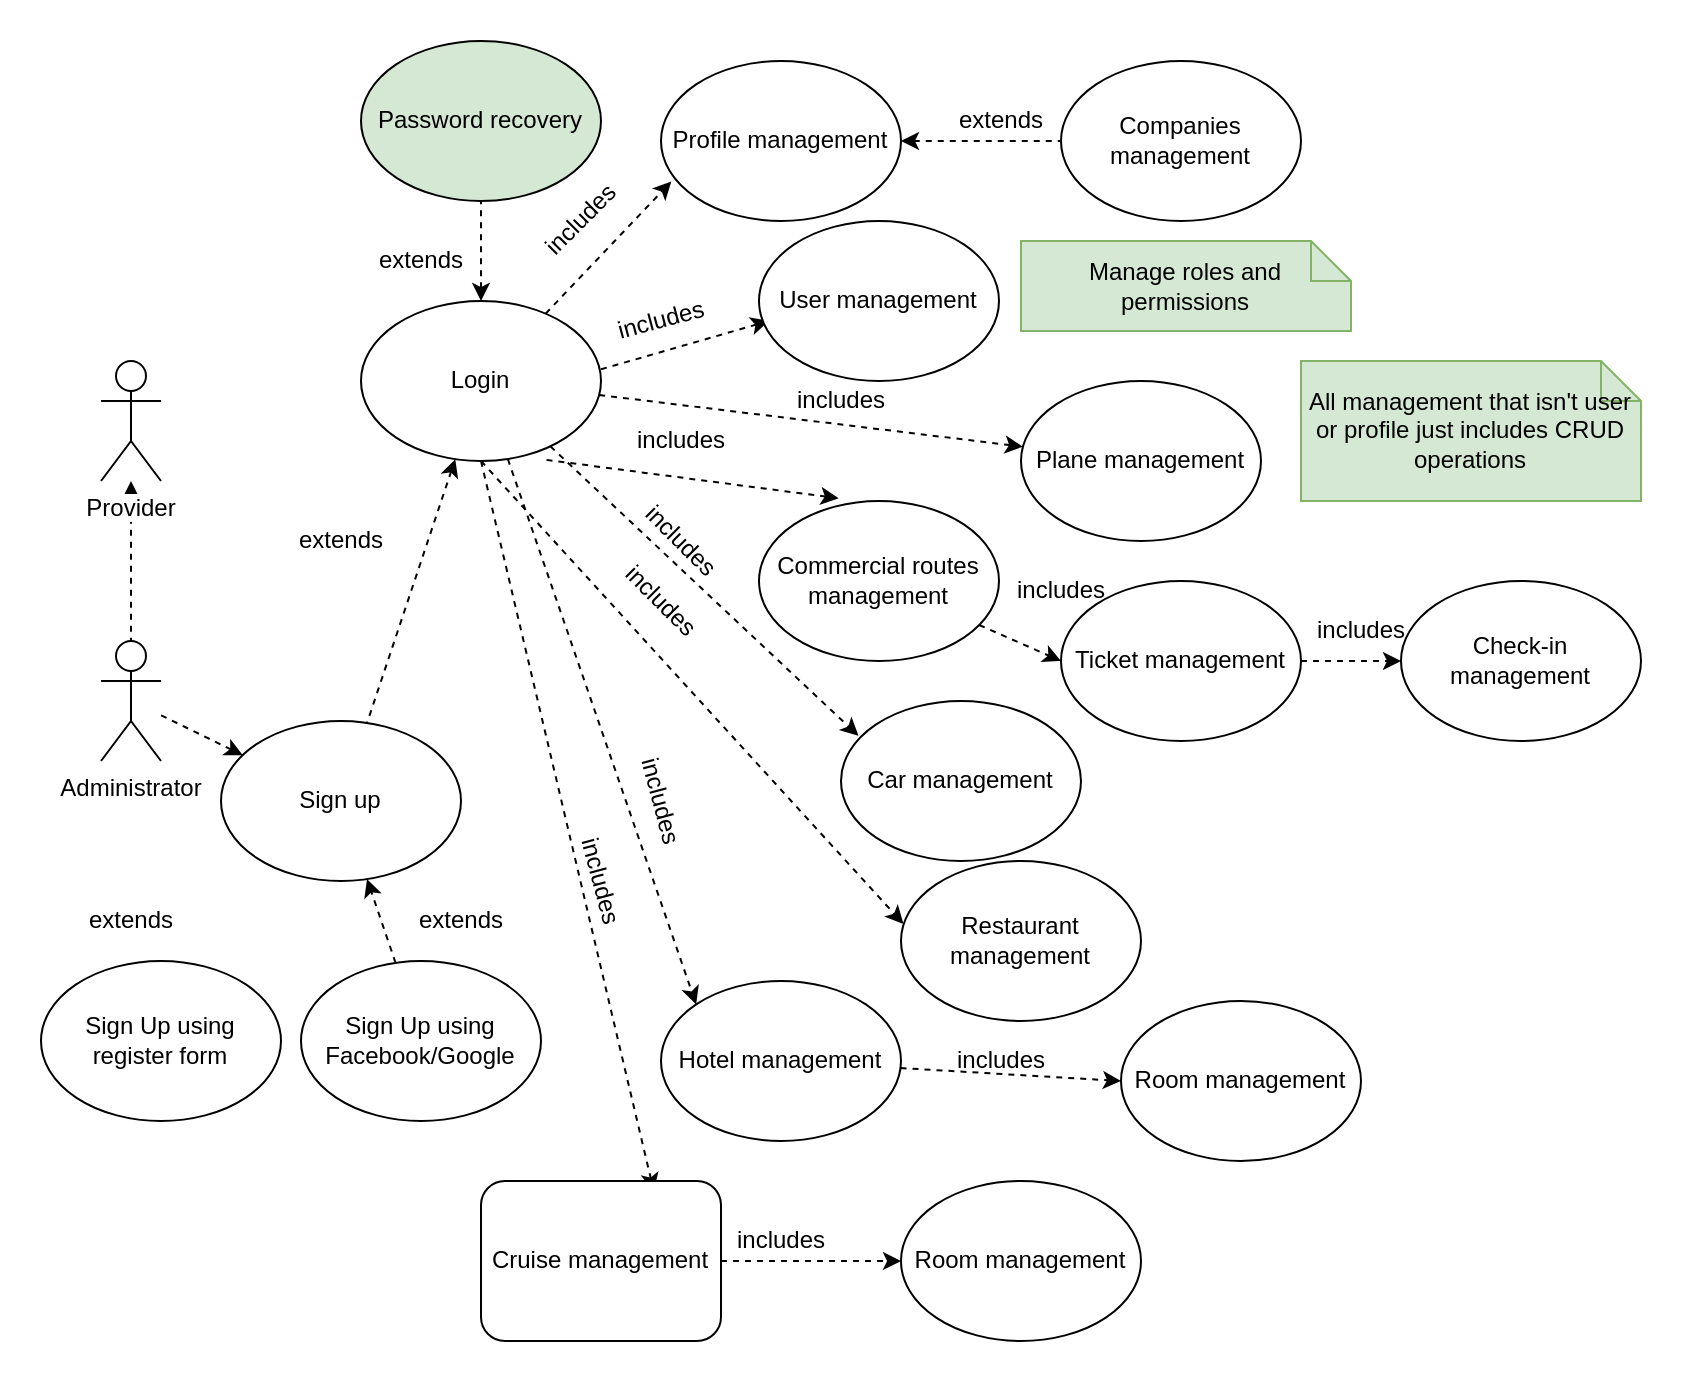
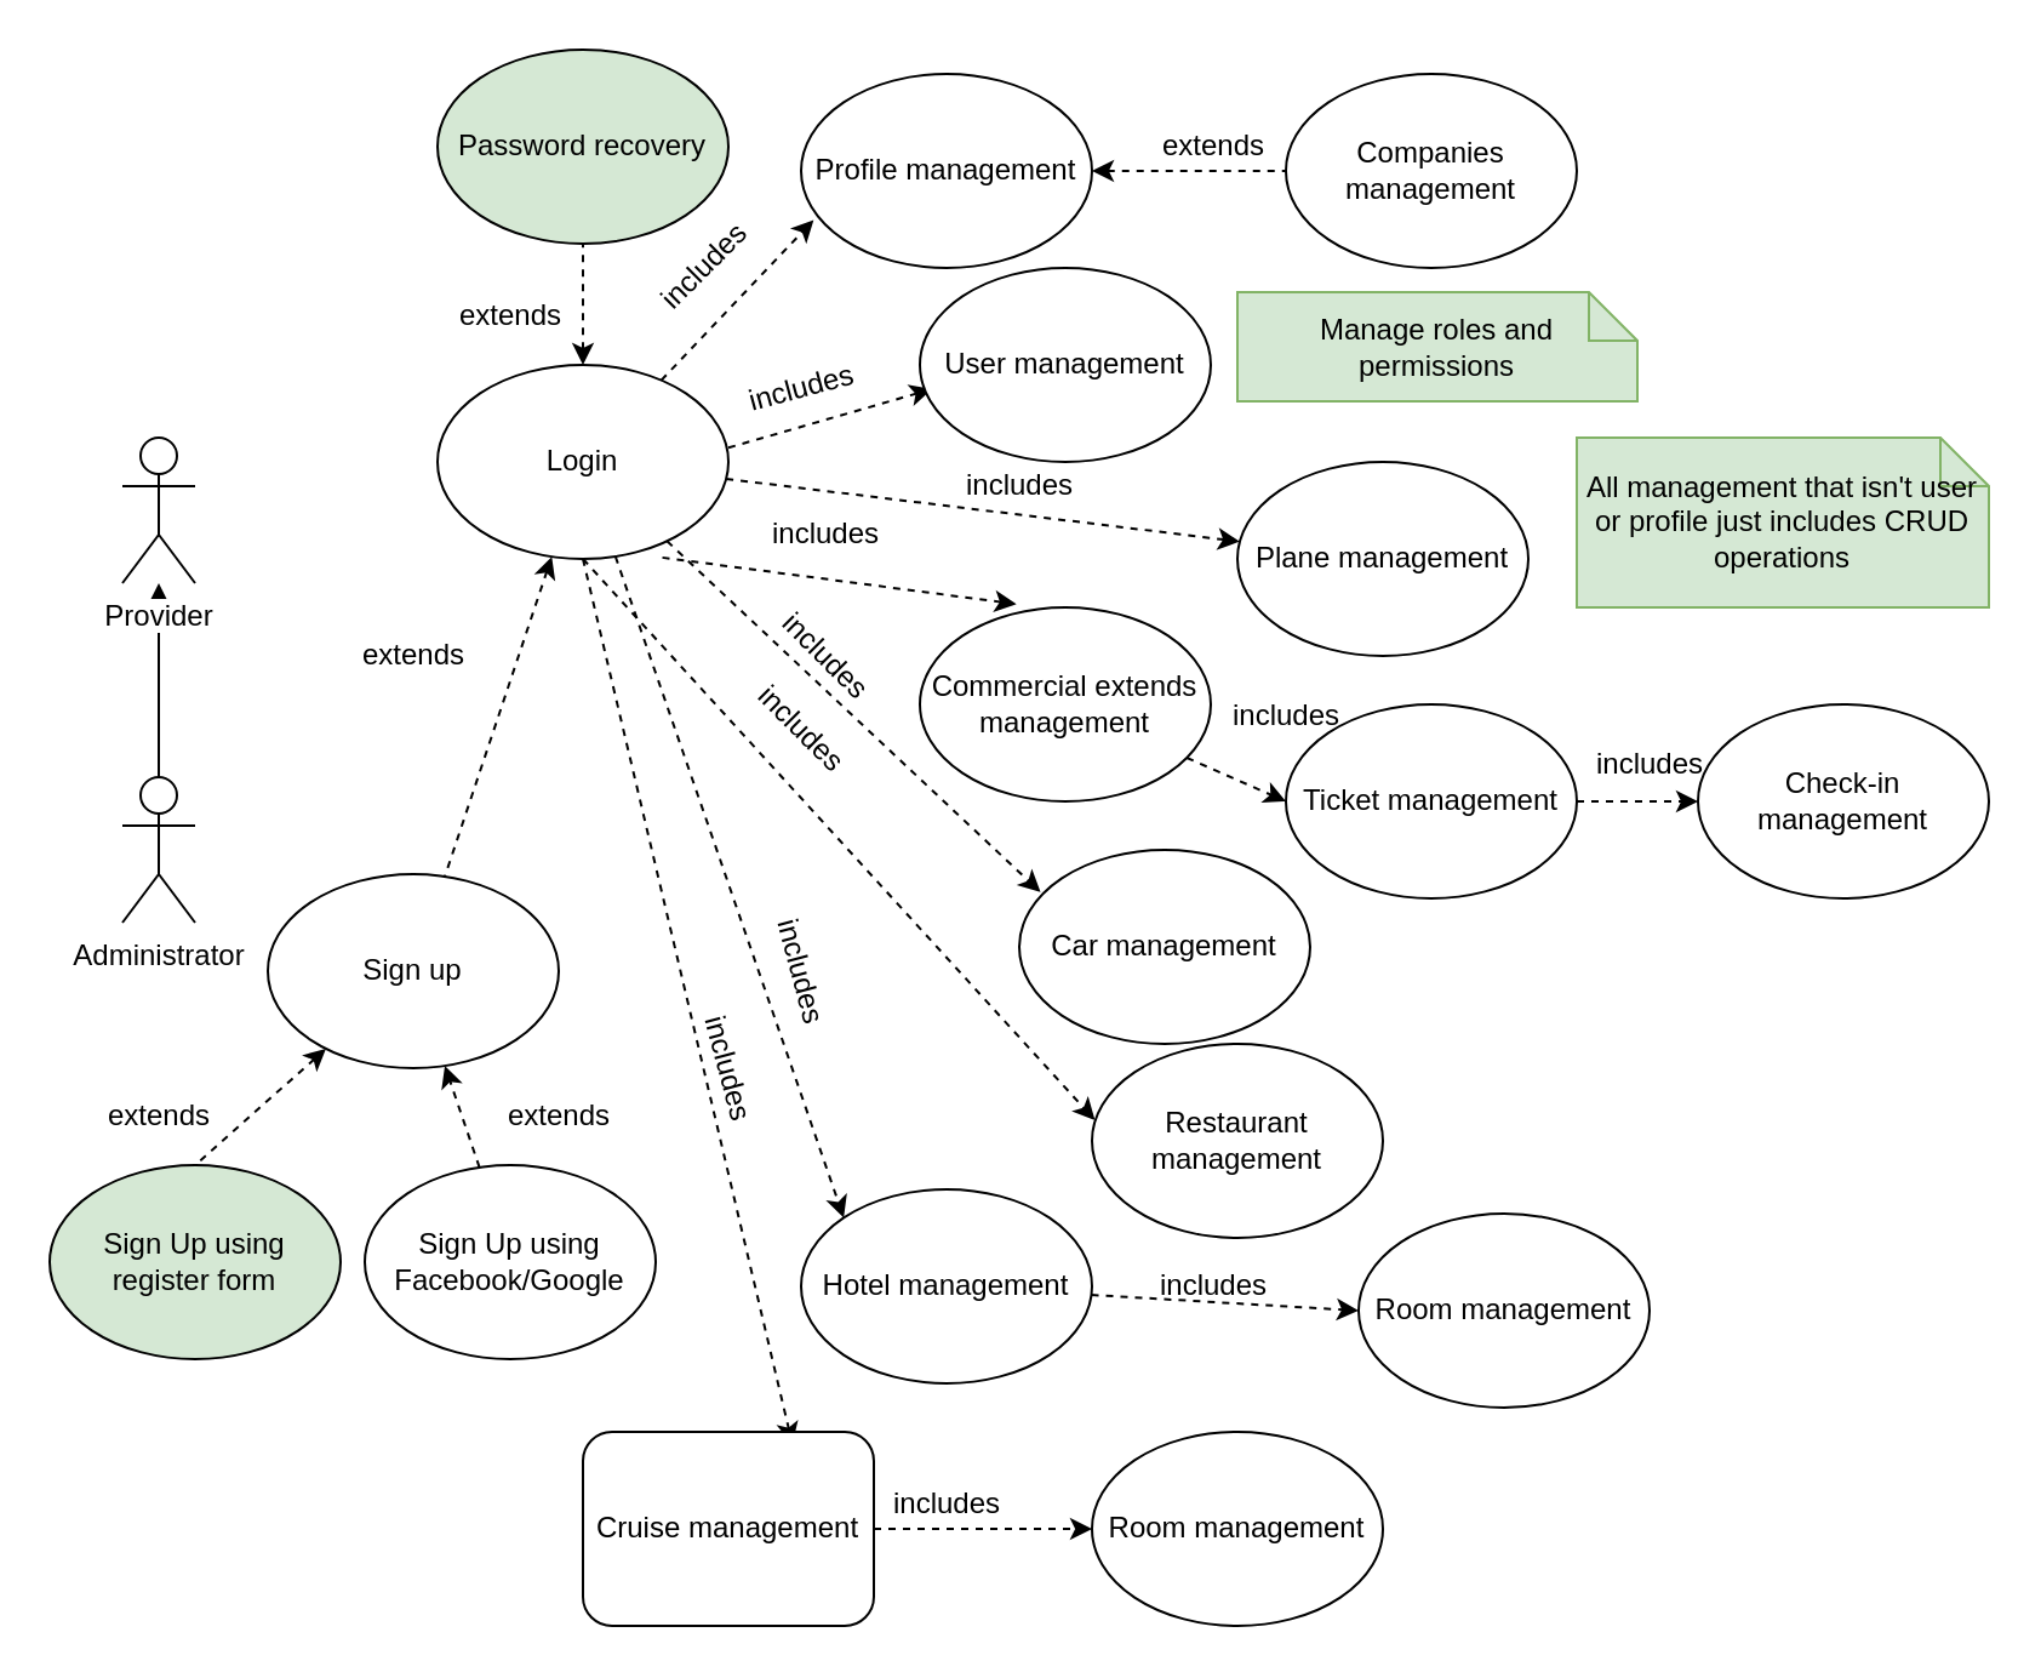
  <mxCell id="0" />
  <mxCell id="1" parent="0" />
- <mxCell id="2" value="" style="edgeStyle=orthogonalEdgeStyle;rounded=0;orthogonalLoop=1;jettySize=auto;html=1;endArrow=none;endFill=0;startArrow=classic;startFill=1;dashed=1;" parent="1" source="3" target="4" edge="1"><mxGeometry relative="1" as="geometry" /></mxCell>
+ <mxCell id="2" value="" style="edgeStyle=orthogonalEdgeStyle;rounded=0;orthogonalLoop=1;jettySize=auto;html=1;endArrow=none;endFill=0;startArrow=classic;startFill=1;" parent="1" source="3" target="4" edge="1"><mxGeometry relative="1" as="geometry" /></mxCell>
  <mxCell id="3" value="Provider" style="shape=umlActor;verticalLabelPosition=bottom;labelBackgroundColor=#ffffff;verticalAlign=top;html=1;outlineConnect=0;" parent="1" vertex="1"><mxGeometry x="50" y="180" width="30" height="60" as="geometry" /></mxCell>
  <mxCell id="4" value="Administrator" style="shape=umlActor;verticalLabelPosition=bottom;labelBackgroundColor=#ffffff;verticalAlign=top;html=1;outlineConnect=0;" parent="1" vertex="1"><mxGeometry x="50" y="320" width="30" height="60" as="geometry" /></mxCell>
  <mxCell id="5" style="rounded=0;orthogonalLoop=1;jettySize=auto;html=1;dashed=1;entryX=0.043;entryY=0.753;entryDx=0;entryDy=0;entryPerimeter=0;" parent="1" source="13" target="16" edge="1"><mxGeometry relative="1" as="geometry"><mxPoint x="360" y="120" as="targetPoint" /></mxGeometry></mxCell>
  <mxCell id="6" style="edgeStyle=none;rounded=0;orthogonalLoop=1;jettySize=auto;html=1;dashed=1;endArrow=none;endFill=0;startArrow=classic;startFill=1;" parent="1" source="13" target="19" edge="1"><mxGeometry relative="1" as="geometry"><mxPoint x="370" y="250" as="targetPoint" /></mxGeometry></mxCell>
  <mxCell id="7" style="edgeStyle=none;rounded=0;orthogonalLoop=1;jettySize=auto;html=1;dashed=1;startArrow=none;startFill=0;endArrow=classic;endFill=1;entryX=0;entryY=0.5;entryDx=0;entryDy=0;" parent="1" edge="1"><mxGeometry relative="1" as="geometry"><mxPoint x="383.91" y="160" as="targetPoint" /><mxPoint x="299.997" y="184.148" as="sourcePoint" /></mxGeometry></mxCell>
  <mxCell id="8" style="edgeStyle=none;rounded=0;orthogonalLoop=1;jettySize=auto;html=1;dashed=1;startArrow=none;startFill=0;endArrow=classic;endFill=1;entryX=0.073;entryY=0.218;entryDx=0;entryDy=0;entryPerimeter=0;" parent="1" source="13" target="32" edge="1"><mxGeometry relative="1" as="geometry"><mxPoint x="340" y="540" as="targetPoint" /></mxGeometry></mxCell>
  <mxCell id="9" style="edgeStyle=none;rounded=0;orthogonalLoop=1;jettySize=auto;html=1;dashed=1;startArrow=none;startFill=0;endArrow=classic;endFill=1;entryX=0;entryY=0;entryDx=0;entryDy=0;" parent="1" source="13" target="34" edge="1"><mxGeometry relative="1" as="geometry"><mxPoint x="300" y="610" as="targetPoint" /></mxGeometry></mxCell>
  <mxCell id="10" style="edgeStyle=none;rounded=0;orthogonalLoop=1;jettySize=auto;html=1;exitX=0.5;exitY=1;exitDx=0;exitDy=0;entryX=0.72;entryY=0.063;entryDx=0;entryDy=0;entryPerimeter=0;dashed=1;startArrow=none;startFill=0;endArrow=classic;endFill=1;" parent="1" source="13" target="36" edge="1"><mxGeometry relative="1" as="geometry" /></mxCell>
  <mxCell id="11" style="rounded=0;orthogonalLoop=1;jettySize=auto;html=1;exitX=0.5;exitY=1;exitDx=0;exitDy=0;entryX=0.01;entryY=0.393;entryDx=0;entryDy=0;entryPerimeter=0;dashed=1;" parent="1" source="13" target="44" edge="1"><mxGeometry relative="1" as="geometry" /></mxCell>
  <mxCell id="12" style="edgeStyle=orthogonalEdgeStyle;rounded=0;orthogonalLoop=1;jettySize=auto;html=1;exitX=0.5;exitY=0;exitDx=0;exitDy=0;entryX=0.5;entryY=1;entryDx=0;entryDy=0;dashed=1;endArrow=none;endFill=0;startArrow=classic;startFill=1;" parent="1" source="13" target="46" edge="1"><mxGeometry relative="1" as="geometry" /></mxCell>
  <mxCell id="13" value="Login" style="ellipse;whiteSpace=wrap;html=1;" parent="1" vertex="1"><mxGeometry x="180" y="150" width="120" height="80" as="geometry" /></mxCell>
  <mxCell id="14" value="includes" style="text;html=1;align=center;verticalAlign=middle;resizable=0;points=[];autosize=1;rotation=-45;" parent="1" vertex="1"><mxGeometry x="260" y="100" width="60" height="20" as="geometry" /></mxCell>
  <mxCell id="15" style="rounded=0;orthogonalLoop=1;jettySize=auto;html=1;endArrow=none;endFill=0;startArrow=classic;startFill=1;dashed=1;" parent="1" source="16" target="48" edge="1"><mxGeometry relative="1" as="geometry" /></mxCell>
  <mxCell id="16" value="Profile management" style="ellipse;whiteSpace=wrap;html=1;" parent="1" vertex="1"><mxGeometry x="330" y="30" width="120" height="80" as="geometry" /></mxCell>
  <mxCell id="17" value="extends" style="text;html=1;align=center;verticalAlign=middle;resizable=0;points=[];autosize=1;rotation=0;" parent="1" vertex="1"><mxGeometry x="140" y="260" width="60" height="20" as="geometry" /></mxCell>
- <mxCell id="18" style="edgeStyle=none;rounded=0;orthogonalLoop=1;jettySize=auto;html=1;dashed=1;endArrow=none;endFill=0;startArrow=classic;startFill=1;" parent="1" source="19" target="4" edge="1"><mxGeometry relative="1" as="geometry"><mxPoint x="170" y="510" as="targetPoint" /></mxGeometry></mxCell>
+ <mxCell id="18" style="edgeStyle=none;rounded=0;orthogonalLoop=1;jettySize=auto;html=1;dashed=1;endArrow=none;endFill=0;startArrow=classic;startFill=1;entryX=0.5;entryY=0;entryDx=0;entryDy=0;" parent="1" source="19" target="52" edge="1"><mxGeometry relative="1" as="geometry"><mxPoint x="170" y="510" as="targetPoint" /></mxGeometry></mxCell>
  <mxCell id="19" value="Sign up" style="ellipse;whiteSpace=wrap;html=1;" parent="1" vertex="1"><mxGeometry x="110" y="360" width="120" height="80" as="geometry" /></mxCell>
  <mxCell id="20" value="User management" style="ellipse;whiteSpace=wrap;html=1;" parent="1" vertex="1"><mxGeometry x="379" y="110" width="120" height="80" as="geometry" /></mxCell>
  <mxCell id="21" value="Manage roles and permissions" style="shape=note;size=20;whiteSpace=wrap;html=1;fillColor=#d5e8d4;strokeColor=#82b366;" parent="1" vertex="1"><mxGeometry x="510" y="120" width="165" height="45" as="geometry" /></mxCell>
  <mxCell id="22" value="includes" style="text;html=1;align=center;verticalAlign=middle;resizable=0;points=[];autosize=1;rotation=-15;" parent="1" vertex="1"><mxGeometry x="300" y="150" width="60" height="20" as="geometry" /></mxCell>
  <mxCell id="23" style="edgeStyle=none;rounded=0;orthogonalLoop=1;jettySize=auto;html=1;dashed=1;startArrow=none;startFill=0;endArrow=classic;endFill=1;" parent="1" source="13" target="25" edge="1"><mxGeometry relative="1" as="geometry"><mxPoint x="450" y="340" as="targetPoint" /><mxPoint x="309.659" y="204.261" as="sourcePoint" /></mxGeometry></mxCell>
  <mxCell id="24" value="includes" style="text;html=1;align=center;verticalAlign=middle;resizable=0;points=[];autosize=1;rotation=0;" parent="1" vertex="1"><mxGeometry x="390" y="190" width="60" height="20" as="geometry" /></mxCell>
  <mxCell id="25" value="Plane management" style="ellipse;whiteSpace=wrap;html=1;" parent="1" vertex="1"><mxGeometry x="510" y="190" width="120" height="80" as="geometry" /></mxCell>
  <mxCell id="26" value="All management that isn't user or profile just includes CRUD operations" style="shape=note;size=20;whiteSpace=wrap;html=1;fillColor=#d5e8d4;strokeColor=#82b366;" parent="1" vertex="1"><mxGeometry x="650" y="180" width="170" height="70" as="geometry" /></mxCell>
  <mxCell id="27" style="edgeStyle=none;rounded=0;orthogonalLoop=1;jettySize=auto;html=1;entryX=0;entryY=0.5;entryDx=0;entryDy=0;dashed=1;startArrow=none;startFill=0;endArrow=classic;endFill=1;" parent="1" source="28" target="31" edge="1"><mxGeometry relative="1" as="geometry" /></mxCell>
- <mxCell id="28" value="Commercial routes management" style="ellipse;whiteSpace=wrap;html=1;" parent="1" vertex="1"><mxGeometry x="379" y="250" width="120" height="80" as="geometry" /></mxCell>
+ <mxCell id="28" value="Commercial extends management" style="ellipse;whiteSpace=wrap;html=1;" parent="1" vertex="1"><mxGeometry x="379" y="250" width="120" height="80" as="geometry" /></mxCell>
  <mxCell id="29" value="Check-in management" style="ellipse;whiteSpace=wrap;html=1;" parent="1" vertex="1"><mxGeometry x="700" y="290" width="120" height="80" as="geometry" /></mxCell>
  <mxCell id="30" style="edgeStyle=none;rounded=0;orthogonalLoop=1;jettySize=auto;html=1;exitX=1;exitY=0.5;exitDx=0;exitDy=0;entryX=0;entryY=0.5;entryDx=0;entryDy=0;dashed=1;startArrow=none;startFill=0;endArrow=classic;endFill=1;" parent="1" source="31" target="29" edge="1"><mxGeometry relative="1" as="geometry" /></mxCell>
  <mxCell id="31" value="Ticket management" style="ellipse;whiteSpace=wrap;html=1;" parent="1" vertex="1"><mxGeometry x="530" y="290" width="120" height="80" as="geometry" /></mxCell>
  <mxCell id="32" value="Car management" style="ellipse;whiteSpace=wrap;html=1;" parent="1" vertex="1"><mxGeometry x="420" y="350" width="120" height="80" as="geometry" /></mxCell>
  <mxCell id="33" style="rounded=0;orthogonalLoop=1;jettySize=auto;html=1;endArrow=classic;endFill=1;dashed=1;entryX=0;entryY=0.5;entryDx=0;entryDy=0;" parent="1" source="34" target="51" edge="1"><mxGeometry relative="1" as="geometry"><mxPoint x="550" y="550" as="targetPoint" /></mxGeometry></mxCell>
  <mxCell id="34" value="Hotel management" style="ellipse;whiteSpace=wrap;html=1;" parent="1" vertex="1"><mxGeometry x="330" y="490" width="120" height="80" as="geometry" /></mxCell>
  <mxCell id="35" style="edgeStyle=orthogonalEdgeStyle;rounded=0;orthogonalLoop=1;jettySize=auto;html=1;dashed=1;" edge="1" parent="1" source="36"><mxGeometry relative="1" as="geometry"><mxPoint x="450" y="630" as="targetPoint" /></mxGeometry></mxCell>
  <mxCell id="36" value="Cruise management" style="whiteSpace=wrap;html=1;rounded=1;" parent="1" vertex="1"><mxGeometry x="240" y="590" width="120" height="80" as="geometry" /></mxCell>
  <mxCell id="37" style="edgeStyle=none;rounded=0;orthogonalLoop=1;jettySize=auto;html=1;dashed=1;startArrow=none;startFill=0;endArrow=classic;endFill=1;exitX=0.773;exitY=0.993;exitDx=0;exitDy=0;exitPerimeter=0;entryX=0.332;entryY=-0.017;entryDx=0;entryDy=0;entryPerimeter=0;" parent="1" source="13" target="28" edge="1"><mxGeometry relative="1" as="geometry"><mxPoint x="380" y="360" as="targetPoint" /><mxPoint x="290.939" y="229.242" as="sourcePoint" /></mxGeometry></mxCell>
  <mxCell id="38" value="includes" style="text;html=1;align=center;verticalAlign=middle;resizable=0;points=[];autosize=1;rotation=0;" parent="1" vertex="1"><mxGeometry x="310" y="210" width="60" height="20" as="geometry" /></mxCell>
  <mxCell id="39" value="includes" style="text;html=1;align=center;verticalAlign=middle;resizable=0;points=[];autosize=1;rotation=0;" parent="1" vertex="1"><mxGeometry x="500" y="285" width="60" height="20" as="geometry" /></mxCell>
  <mxCell id="40" value="includes" style="text;html=1;align=center;verticalAlign=middle;resizable=0;points=[];autosize=1;rotation=0;" parent="1" vertex="1"><mxGeometry x="650" y="305" width="60" height="20" as="geometry" /></mxCell>
  <mxCell id="41" value="includes" style="text;html=1;align=center;verticalAlign=middle;resizable=0;points=[];autosize=1;rotation=45;" parent="1" vertex="1"><mxGeometry x="310" y="260" width="60" height="20" as="geometry" /></mxCell>
  <mxCell id="42" value="includes" style="text;html=1;align=center;verticalAlign=middle;resizable=0;points=[];autosize=1;rotation=45;" parent="1" vertex="1"><mxGeometry x="300" y="290" width="60" height="20" as="geometry" /></mxCell>
  <mxCell id="43" value="includes" style="text;html=1;align=center;verticalAlign=middle;resizable=0;points=[];autosize=1;rotation=75;" parent="1" vertex="1"><mxGeometry x="270" y="430" width="60" height="20" as="geometry" /></mxCell>
  <mxCell id="44" value="Restaurant management" style="ellipse;whiteSpace=wrap;html=1;" parent="1" vertex="1"><mxGeometry x="450" y="430" width="120" height="80" as="geometry" /></mxCell>
  <mxCell id="45" value="includes" style="text;html=1;align=center;verticalAlign=middle;resizable=0;points=[];autosize=1;rotation=75;" parent="1" vertex="1"><mxGeometry x="300" y="390" width="60" height="20" as="geometry" /></mxCell>
  <mxCell id="46" value="Password recovery" style="ellipse;whiteSpace=wrap;html=1;fillColor=#d5e8d4;" parent="1" vertex="1"><mxGeometry x="180" y="20" width="120" height="80" as="geometry" /></mxCell>
  <mxCell id="47" value="extends" style="text;html=1;align=center;verticalAlign=middle;resizable=0;points=[];autosize=1;rotation=0;" parent="1" vertex="1"><mxGeometry x="180" y="120" width="60" height="20" as="geometry" /></mxCell>
  <mxCell id="48" value="Companies management" style="ellipse;whiteSpace=wrap;html=1;" parent="1" vertex="1"><mxGeometry x="530" y="30" width="120" height="80" as="geometry" /></mxCell>
  <mxCell id="49" value="extends" style="text;html=1;align=center;verticalAlign=middle;resizable=0;points=[];autosize=1;rotation=0;" parent="1" vertex="1"><mxGeometry x="470" y="50" width="60" height="20" as="geometry" /></mxCell>
  <mxCell id="50" value="includes" style="text;html=1;align=center;verticalAlign=middle;resizable=0;points=[];autosize=1;" parent="1" vertex="1"><mxGeometry x="470" y="520" width="60" height="20" as="geometry" /></mxCell>
  <mxCell id="51" value="Room management" style="ellipse;whiteSpace=wrap;html=1;" parent="1" vertex="1"><mxGeometry x="560" y="500" width="120" height="80" as="geometry" /></mxCell>
- <mxCell id="52" value="Sign Up using register form" style="ellipse;whiteSpace=wrap;html=1;" parent="1" vertex="1"><mxGeometry x="20" y="480" width="120" height="80" as="geometry" /></mxCell>
+ <mxCell id="52" value="Sign Up using register form" style="ellipse;whiteSpace=wrap;html=1;fillColor=#d5e8d4;" parent="1" vertex="1"><mxGeometry x="20" y="480" width="120" height="80" as="geometry" /></mxCell>
  <mxCell id="53" value="" style="edgeStyle=none;rounded=0;orthogonalLoop=1;jettySize=auto;html=1;dashed=1;startArrow=none;startFill=0;endArrow=classic;endFill=1;" parent="1" source="54" target="19" edge="1"><mxGeometry relative="1" as="geometry" /></mxCell>
  <mxCell id="54" value="Sign Up using Facebook/Google" style="ellipse;whiteSpace=wrap;html=1;" parent="1" vertex="1"><mxGeometry x="150" y="480" width="120" height="80" as="geometry" /></mxCell>
  <mxCell id="55" value="extends" style="text;html=1;align=center;verticalAlign=middle;resizable=0;points=[];autosize=1;rotation=0;" parent="1" vertex="1"><mxGeometry x="35" y="450" width="60" height="20" as="geometry" /></mxCell>
  <mxCell id="56" value="extends" style="text;html=1;align=center;verticalAlign=middle;resizable=0;points=[];autosize=1;rotation=0;" parent="1" vertex="1"><mxGeometry x="200" y="450" width="60" height="20" as="geometry" /></mxCell>
  <mxCell id="57" value="includes" style="text;html=1;align=center;verticalAlign=middle;resizable=0;points=[];autosize=1;" vertex="1" parent="1"><mxGeometry x="360" y="610" width="60" height="20" as="geometry" /></mxCell>
  <mxCell id="58" value="Room management" style="ellipse;whiteSpace=wrap;html=1;" vertex="1" parent="1"><mxGeometry x="450" y="590" width="120" height="80" as="geometry" /></mxCell>
